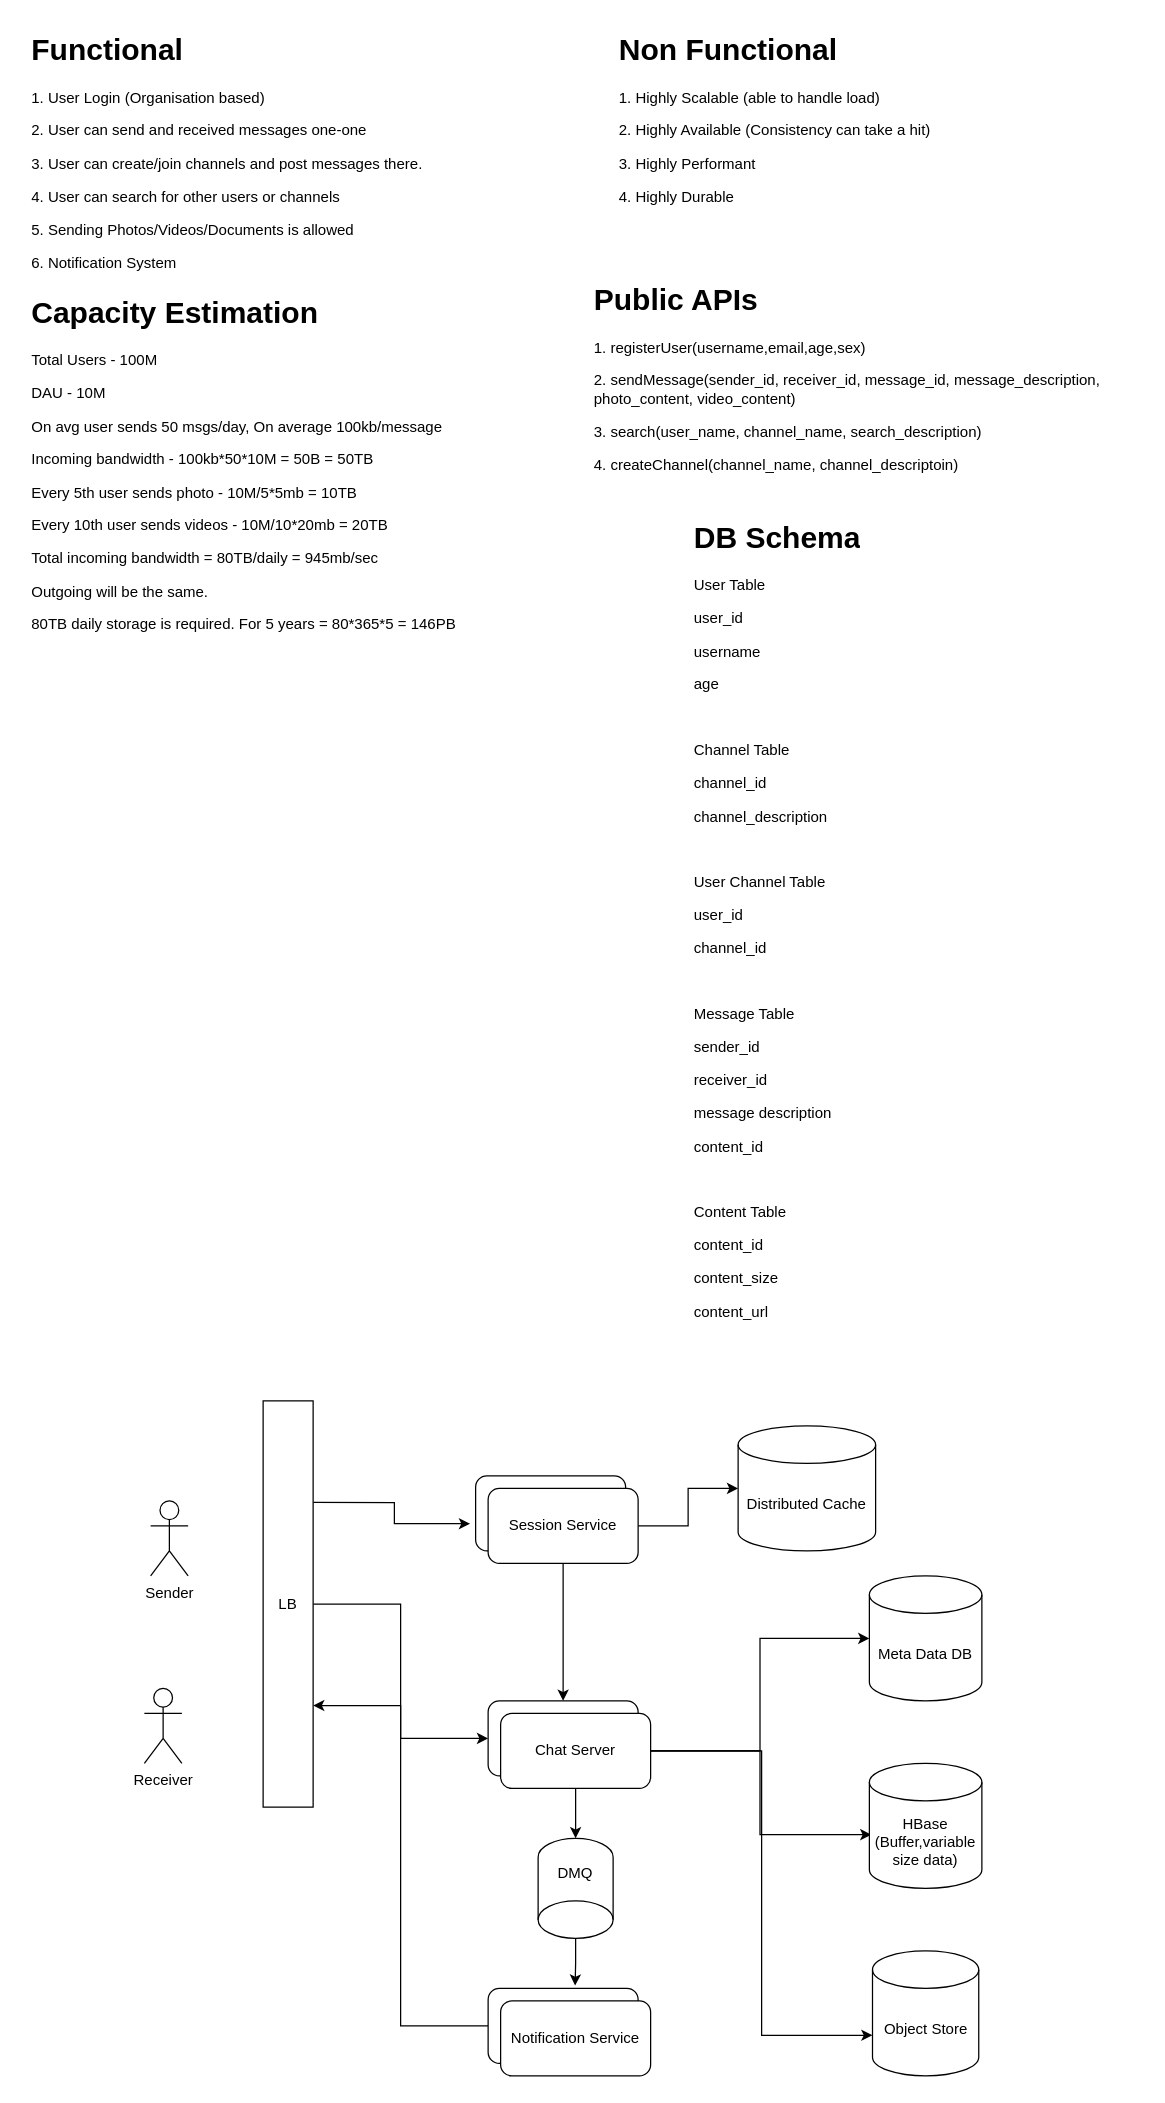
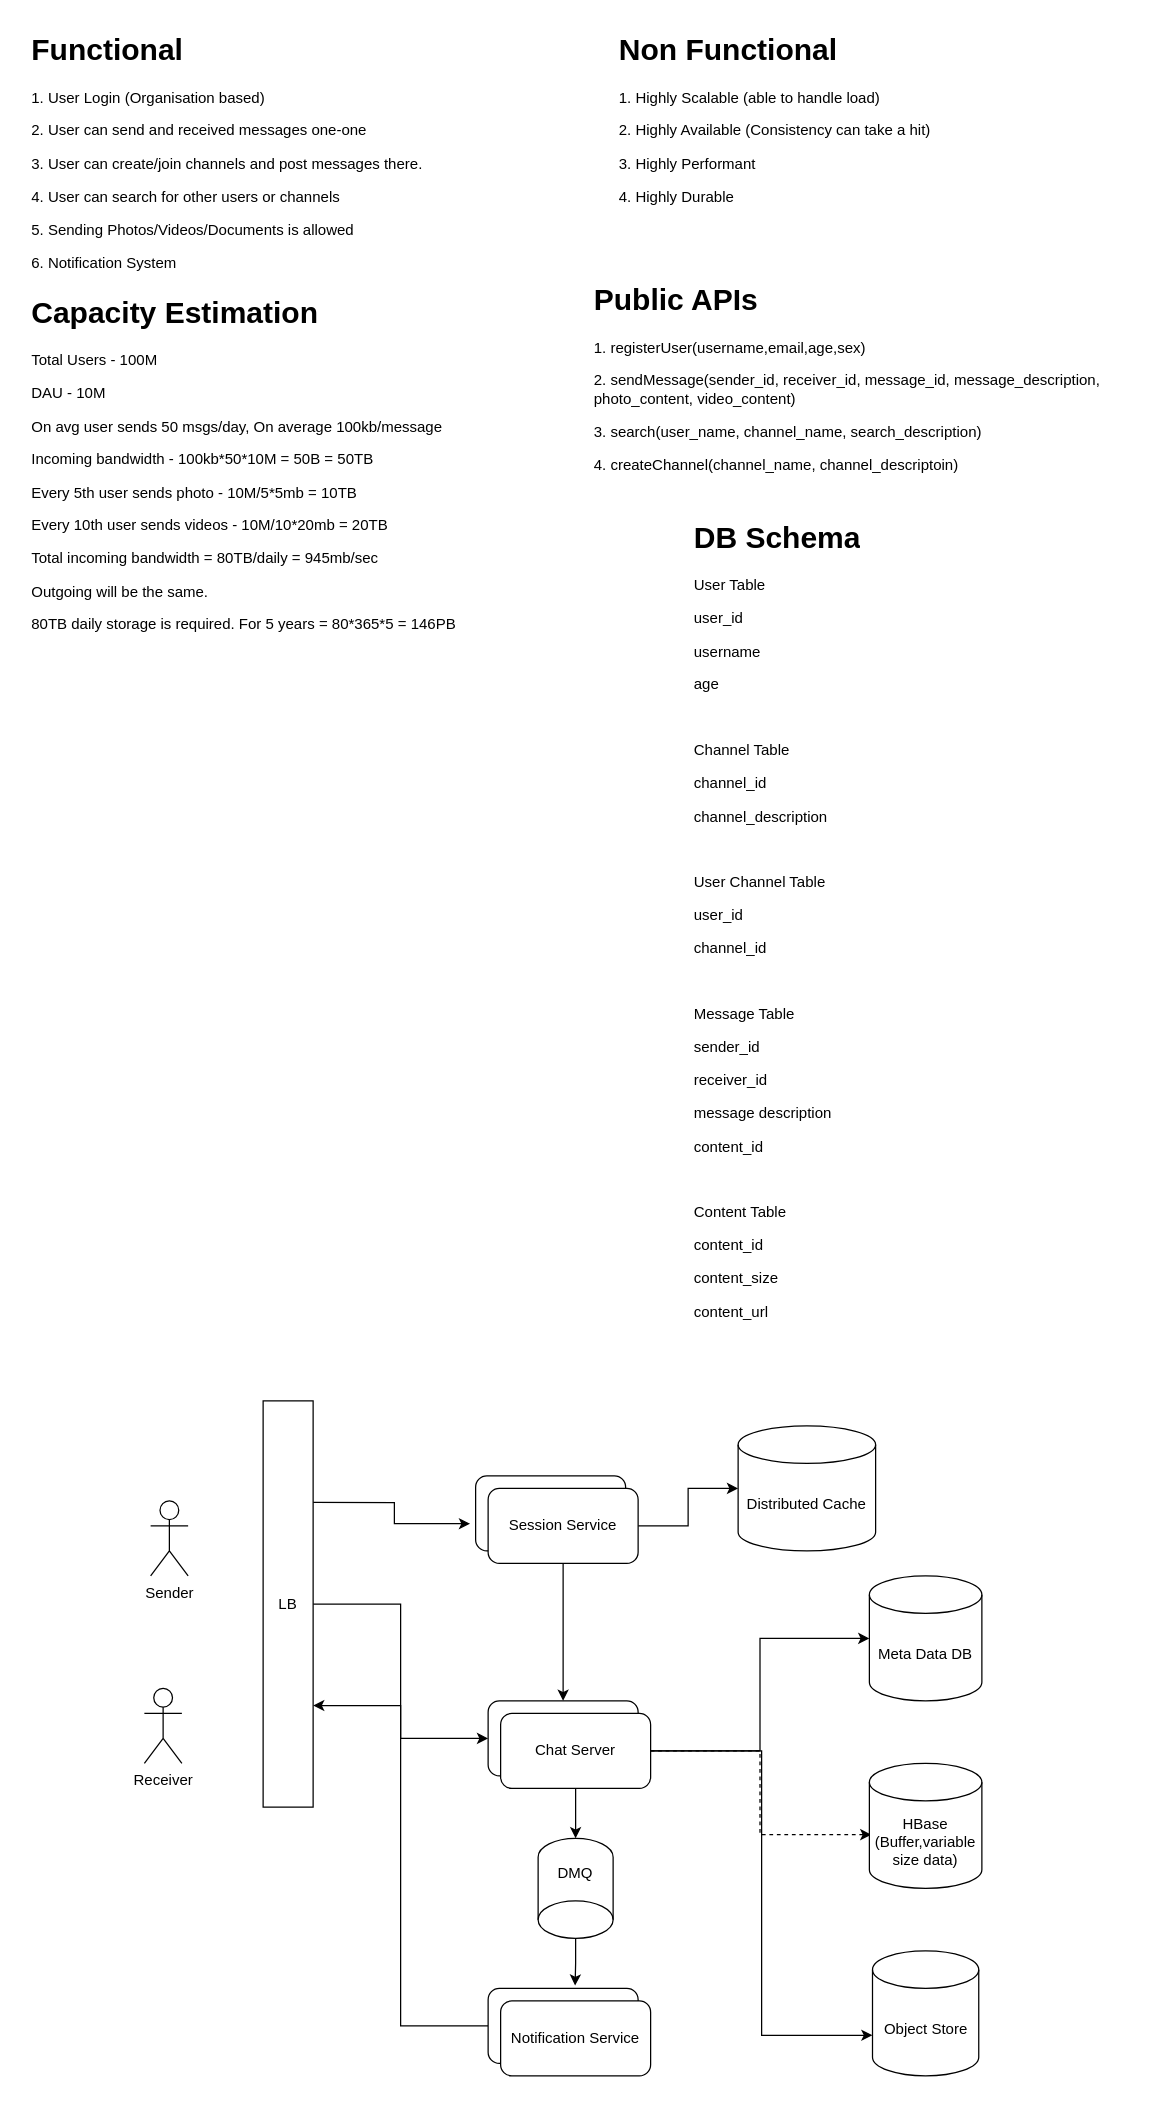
  <mxCell id="0" />
  <mxCell id="1" parent="0" />
  <mxCell id="2" value="&lt;h1&gt;Functional&lt;/h1&gt;&lt;p&gt;1. User Login (Organisation based)&lt;/p&gt;&lt;p&gt;2. User can send and received messages one-one&lt;/p&gt;&lt;p&gt;3. User can create/join channels and post messages there.&lt;/p&gt;&lt;p&gt;4. User can search for other users or channels&lt;/p&gt;&lt;p&gt;5. Sending Photos/Videos/Documents is allowed&lt;/p&gt;&lt;p&gt;6. Notification System&lt;/p&gt;" style="text;html=1;strokeColor=none;fillColor=none;spacing=5;spacingTop=-20;whiteSpace=wrap;overflow=hidden;rounded=0;" vertex="1" parent="1"><mxGeometry x="20" y="20" width="450" height="200" as="geometry" /></mxCell>
  <mxCell id="3" value="&lt;h1&gt;Non Functional&lt;/h1&gt;&lt;p&gt;1. Highly Scalable (able to handle load)&lt;/p&gt;&lt;p&gt;2. Highly Available (Consistency can take a hit)&lt;/p&gt;&lt;p&gt;3. Highly Performant&lt;/p&gt;&lt;p&gt;4. Highly Durable&lt;/p&gt;" style="text;html=1;strokeColor=none;fillColor=none;spacing=5;spacingTop=-20;whiteSpace=wrap;overflow=hidden;rounded=0;" vertex="1" parent="1"><mxGeometry x="490" y="20" width="420" height="160" as="geometry" /></mxCell>
  <mxCell id="4" value="&lt;h1&gt;Capacity Estimation&lt;/h1&gt;&lt;p&gt;Total Users - 100M&lt;/p&gt;&lt;p&gt;DAU - 10M&lt;/p&gt;&lt;p&gt;On avg user sends 50 msgs/day, On average 100kb/message&lt;/p&gt;&lt;p&gt;Incoming bandwidth - 100kb*50*10M = 50B = 50TB&lt;/p&gt;&lt;p&gt;Every 5th user sends photo - 10M/5*5mb = 10TB&lt;/p&gt;&lt;p&gt;Every 10th user sends videos - 10M/10*20mb = 20TB&lt;/p&gt;&lt;p&gt;Total incoming bandwidth = 80TB/daily = 945mb/sec&lt;/p&gt;&lt;p&gt;Outgoing will be the same.&lt;/p&gt;&lt;p&gt;80TB daily storage is required. For 5 years = 80*365*5 = 146PB&lt;/p&gt;&lt;p&gt;&lt;br&gt;&lt;/p&gt;" style="text;html=1;strokeColor=none;fillColor=none;spacing=5;spacingTop=-20;whiteSpace=wrap;overflow=hidden;rounded=0;" vertex="1" parent="1"><mxGeometry x="20" y="230" width="390" height="300" as="geometry" /></mxCell>
  <mxCell id="5" value="&lt;h1&gt;Public APIs&lt;/h1&gt;&lt;p&gt;1. registerUser(username,email,age,sex)&lt;/p&gt;&lt;p&gt;2. sendMessage(sender_id, receiver_id, message_id, message_description, photo_content, video_content)&lt;/p&gt;&lt;p&gt;3. search(user_name, channel_name, search_description)&lt;/p&gt;&lt;p&gt;4. createChannel(channel_name, channel_descriptoin)&lt;/p&gt;" style="text;html=1;strokeColor=none;fillColor=none;spacing=5;spacingTop=-20;whiteSpace=wrap;overflow=hidden;rounded=0;" vertex="1" parent="1"><mxGeometry x="470" y="220" width="420" height="170" as="geometry" /></mxCell>
  <mxCell id="6" value="&lt;h1&gt;DB Schema&lt;/h1&gt;&lt;p&gt;User Table&lt;/p&gt;&lt;p&gt;user_id&lt;/p&gt;&lt;p&gt;username&lt;/p&gt;&lt;p&gt;age&lt;/p&gt;&lt;p&gt;&lt;br&gt;&lt;/p&gt;&lt;p&gt;Channel Table&lt;/p&gt;&lt;p&gt;channel_id&lt;/p&gt;&lt;p&gt;channel_description&lt;/p&gt;&lt;p&gt;&lt;br&gt;&lt;/p&gt;&lt;p&gt;User Channel Table&lt;/p&gt;&lt;p&gt;user_id&lt;/p&gt;&lt;p&gt;channel_id&lt;/p&gt;&lt;p&gt;&lt;br&gt;&lt;/p&gt;&lt;p&gt;Message Table&lt;/p&gt;&lt;p&gt;sender_id&amp;nbsp;&lt;/p&gt;&lt;p&gt;receiver_id&lt;/p&gt;&lt;p&gt;message description&lt;/p&gt;&lt;p&gt;content_id&lt;/p&gt;&lt;p&gt;&lt;br&gt;&lt;/p&gt;&lt;p&gt;Content Table&lt;/p&gt;&lt;p&gt;content_id&lt;/p&gt;&lt;p&gt;content_size&lt;/p&gt;&lt;p&gt;content_url&lt;/p&gt;" style="text;html=1;strokeColor=none;fillColor=none;spacing=5;spacingTop=-20;whiteSpace=wrap;overflow=hidden;rounded=0;" vertex="1" parent="1"><mxGeometry x="550" y="410" width="190" height="670" as="geometry" /></mxCell>
  <mxCell id="7" value="Sender" style="shape=umlActor;verticalLabelPosition=bottom;verticalAlign=top;html=1;outlineConnect=0;" vertex="1" parent="1"><mxGeometry x="120" y="1200" width="30" height="60" as="geometry" /></mxCell>
  <mxCell id="8" value="Receiver" style="shape=umlActor;verticalLabelPosition=bottom;verticalAlign=top;html=1;outlineConnect=0;" vertex="1" parent="1"><mxGeometry x="115" y="1350" width="30" height="60" as="geometry" /></mxCell>
  <mxCell id="9" style="edgeStyle=orthogonalEdgeStyle;rounded=0;orthogonalLoop=1;jettySize=auto;html=1;exitX=0.25;exitY=0;exitDx=0;exitDy=0;entryX=-0.037;entryY=0.637;entryDx=0;entryDy=0;entryPerimeter=0;" edge="1" parent="1" source="11" target="20"><mxGeometry relative="1" as="geometry" /></mxCell>
  <mxCell id="10" style="edgeStyle=orthogonalEdgeStyle;rounded=0;orthogonalLoop=1;jettySize=auto;html=1;entryX=0;entryY=0.5;entryDx=0;entryDy=0;" edge="1" parent="1" source="11" target="12"><mxGeometry relative="1" as="geometry" /></mxCell>
  <mxCell id="11" value="LB" style="rounded=0;whiteSpace=wrap;html=1;direction=south;" vertex="1" parent="1"><mxGeometry x="210" y="1120" width="40" height="325" as="geometry" /></mxCell>
  <mxCell id="12" value="" style="rounded=1;whiteSpace=wrap;html=1;" vertex="1" parent="1"><mxGeometry x="390" y="1360" width="120" height="60" as="geometry" /></mxCell>
  <mxCell id="13" style="edgeStyle=orthogonalEdgeStyle;rounded=0;orthogonalLoop=1;jettySize=auto;html=1;entryX=0;entryY=0.5;entryDx=0;entryDy=0;entryPerimeter=0;" edge="1" parent="1" source="17" target="18"><mxGeometry relative="1" as="geometry" /></mxCell>
- <mxCell id="14" style="edgeStyle=orthogonalEdgeStyle;rounded=0;orthogonalLoop=1;jettySize=auto;html=1;entryX=0.018;entryY=0.57;entryDx=0;entryDy=0;entryPerimeter=0;" edge="1" parent="1" source="17" target="19"><mxGeometry relative="1" as="geometry" /></mxCell>
+ <mxCell id="14" style="edgeStyle=orthogonalEdgeStyle;rounded=0;orthogonalLoop=1;jettySize=auto;html=1;entryX=0.018;entryY=0.57;entryDx=0;entryDy=0;entryPerimeter=0;dashed=1;" edge="1" parent="1" source="17" target="19"><mxGeometry relative="1" as="geometry" /></mxCell>
  <mxCell id="15" style="edgeStyle=orthogonalEdgeStyle;rounded=0;orthogonalLoop=1;jettySize=auto;html=1;entryX=0.5;entryY=1;entryDx=0;entryDy=0;entryPerimeter=0;" edge="1" parent="1" source="17" target="29"><mxGeometry relative="1" as="geometry" /></mxCell>
  <mxCell id="16" style="edgeStyle=orthogonalEdgeStyle;rounded=0;orthogonalLoop=1;jettySize=auto;html=1;entryX=0;entryY=0;entryDx=0;entryDy=67.5;entryPerimeter=0;" edge="1" parent="1" source="17" target="30"><mxGeometry relative="1" as="geometry" /></mxCell>
  <mxCell id="17" value="Chat Server" style="rounded=1;whiteSpace=wrap;html=1;" vertex="1" parent="1"><mxGeometry x="400" y="1370" width="120" height="60" as="geometry" /></mxCell>
  <mxCell id="18" value="Meta Data DB" style="shape=cylinder3;whiteSpace=wrap;html=1;boundedLbl=1;backgroundOutline=1;size=15;" vertex="1" parent="1"><mxGeometry x="695" y="1260" width="90" height="100" as="geometry" /></mxCell>
  <mxCell id="19" value="HBase (Buffer,variable size data)" style="shape=cylinder3;whiteSpace=wrap;html=1;boundedLbl=1;backgroundOutline=1;size=15;" vertex="1" parent="1"><mxGeometry x="695" y="1410" width="90" height="100" as="geometry" /></mxCell>
  <mxCell id="20" value="" style="rounded=1;whiteSpace=wrap;html=1;" vertex="1" parent="1"><mxGeometry x="380" y="1180" width="120" height="60" as="geometry" /></mxCell>
  <mxCell id="21" style="edgeStyle=orthogonalEdgeStyle;rounded=0;orthogonalLoop=1;jettySize=auto;html=1;entryX=0;entryY=0.5;entryDx=0;entryDy=0;entryPerimeter=0;" edge="1" parent="1" source="23" target="24"><mxGeometry relative="1" as="geometry" /></mxCell>
  <mxCell id="22" style="edgeStyle=orthogonalEdgeStyle;rounded=0;orthogonalLoop=1;jettySize=auto;html=1;entryX=0.5;entryY=0;entryDx=0;entryDy=0;" edge="1" parent="1" source="23" target="12"><mxGeometry relative="1" as="geometry" /></mxCell>
  <mxCell id="23" value="Session Service" style="rounded=1;whiteSpace=wrap;html=1;" vertex="1" parent="1"><mxGeometry x="390" y="1190" width="120" height="60" as="geometry" /></mxCell>
  <mxCell id="24" value="Distributed Cache" style="shape=cylinder3;whiteSpace=wrap;html=1;boundedLbl=1;backgroundOutline=1;size=15;" vertex="1" parent="1"><mxGeometry x="590" y="1140" width="110" height="100" as="geometry" /></mxCell>
  <mxCell id="25" style="edgeStyle=orthogonalEdgeStyle;rounded=0;orthogonalLoop=1;jettySize=auto;html=1;entryX=0.75;entryY=0;entryDx=0;entryDy=0;" edge="1" parent="1" source="26" target="11"><mxGeometry relative="1" as="geometry" /></mxCell>
  <mxCell id="26" value="" style="rounded=1;whiteSpace=wrap;html=1;" vertex="1" parent="1"><mxGeometry x="390" y="1590" width="120" height="60" as="geometry" /></mxCell>
  <mxCell id="27" value="Notification Service" style="rounded=1;whiteSpace=wrap;html=1;" vertex="1" parent="1"><mxGeometry x="400" y="1600" width="120" height="60" as="geometry" /></mxCell>
  <mxCell id="28" style="edgeStyle=orthogonalEdgeStyle;rounded=0;orthogonalLoop=1;jettySize=auto;html=1;entryX=0.58;entryY=-0.037;entryDx=0;entryDy=0;entryPerimeter=0;" edge="1" parent="1" source="29" target="26"><mxGeometry relative="1" as="geometry" /></mxCell>
  <mxCell id="29" value="DMQ" style="shape=cylinder3;whiteSpace=wrap;html=1;boundedLbl=1;backgroundOutline=1;size=15;direction=west;" vertex="1" parent="1"><mxGeometry x="430" y="1470" width="60" height="80" as="geometry" /></mxCell>
  <mxCell id="30" value="Object Store" style="shape=cylinder3;whiteSpace=wrap;html=1;boundedLbl=1;backgroundOutline=1;size=15;" vertex="1" parent="1"><mxGeometry x="697.5" y="1560" width="85" height="100" as="geometry" /></mxCell>
